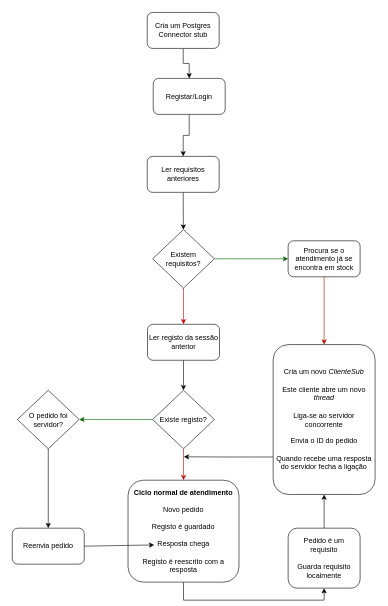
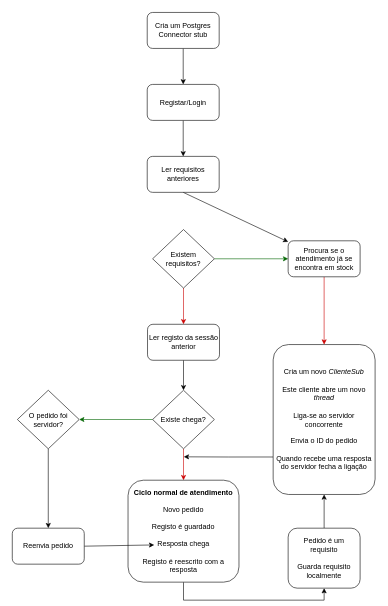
  <mxCell id="0" />
  <mxCell id="1" parent="0" />
  <mxCell id="2" style="edgeStyle=orthogonalEdgeStyle;rounded=0;orthogonalLoop=1;jettySize=auto;html=1;exitX=0.5;exitY=1;exitDx=0;exitDy=0;" parent="1" source="3" target="7" edge="1"><mxGeometry relative="1" as="geometry" /></mxCell>
  <mxCell id="3" value="Cria um Postgres Connector stub" style="rounded=1;whiteSpace=wrap;html=1;" parent="1" vertex="1"><mxGeometry x="245" y="20" width="120" height="60" as="geometry" /></mxCell>
- <mxCell id="4" style="rounded=0;orthogonalLoop=1;jettySize=auto;html=1;exitX=0.5;exitY=1;exitDx=0;exitDy=0;" parent="1" source="5" target="10" edge="1"><mxGeometry relative="1" as="geometry" /></mxCell>
+ <mxCell id="4" style="rounded=0;orthogonalLoop=1;jettySize=auto;html=1;exitX=0.5;exitY=1;exitDx=0;exitDy=0;" parent="1" source="5" target="27" edge="1"><mxGeometry relative="1" as="geometry" /></mxCell>
  <mxCell id="5" value="Ler requisitos anteriores" style="rounded=1;whiteSpace=wrap;html=1;" parent="1" vertex="1"><mxGeometry x="245" y="260" width="120" height="60" as="geometry" /></mxCell>
  <mxCell id="6" style="edgeStyle=orthogonalEdgeStyle;rounded=0;orthogonalLoop=1;jettySize=auto;html=1;exitX=0.5;exitY=1;exitDx=0;exitDy=0;" parent="1" source="7" target="5" edge="1"><mxGeometry relative="1" as="geometry" /></mxCell>
- <mxCell id="7" value="Registar/Login" style="rounded=1;whiteSpace=wrap;html=1;" parent="1" vertex="1"><mxGeometry x="255" y="130" width="120" height="60" as="geometry" /></mxCell>
+ <mxCell id="7" value="Registar/Login" style="rounded=1;whiteSpace=wrap;html=1;" parent="1" vertex="1"><mxGeometry x="245" y="140" width="120" height="60" as="geometry" /></mxCell>
  <mxCell id="8" style="edgeStyle=none;rounded=0;orthogonalLoop=1;jettySize=auto;html=1;exitX=0.5;exitY=1;exitDx=0;exitDy=0;entryX=0.5;entryY=0;entryDx=0;entryDy=0;strokeColor=#CC0000;" parent="1" source="10" target="12" edge="1"><mxGeometry relative="1" as="geometry" /></mxCell>
  <mxCell id="9" style="edgeStyle=orthogonalEdgeStyle;rounded=0;orthogonalLoop=1;jettySize=auto;html=1;exitX=1;exitY=0.5;exitDx=0;exitDy=0;entryX=0;entryY=0.5;entryDx=0;entryDy=0;strokeColor=#006600;" parent="1" source="10" target="27" edge="1"><mxGeometry relative="1" as="geometry" /></mxCell>
  <mxCell id="10" value="Existem requisitos?" style="rhombus;whiteSpace=wrap;html=1;" parent="1" vertex="1"><mxGeometry x="254" y="382" width="103" height="97.58" as="geometry" /></mxCell>
  <mxCell id="11" style="edgeStyle=none;rounded=0;orthogonalLoop=1;jettySize=auto;html=1;exitX=0.5;exitY=1;exitDx=0;exitDy=0;strokeColor=#000000;" parent="1" source="12" target="15" edge="1"><mxGeometry relative="1" as="geometry" /></mxCell>
  <mxCell id="12" value="Ler registo da sessão anterior" style="rounded=1;whiteSpace=wrap;html=1;" parent="1" vertex="1"><mxGeometry x="245.5" y="540" width="120" height="60" as="geometry" /></mxCell>
  <mxCell id="13" style="edgeStyle=none;rounded=0;orthogonalLoop=1;jettySize=auto;html=1;exitX=0;exitY=0.5;exitDx=0;exitDy=0;entryX=1;entryY=0.5;entryDx=0;entryDy=0;strokeColor=#006600;" parent="1" source="15" target="17" edge="1"><mxGeometry relative="1" as="geometry" /></mxCell>
  <mxCell id="14" style="edgeStyle=none;rounded=0;orthogonalLoop=1;jettySize=auto;html=1;exitX=0.5;exitY=1;exitDx=0;exitDy=0;entryX=0.5;entryY=0;entryDx=0;entryDy=0;strokeColor=#CC0000;" parent="1" source="15" target="19" edge="1"><mxGeometry relative="1" as="geometry" /></mxCell>
- <mxCell id="15" value="Existe registo?" style="rhombus;whiteSpace=wrap;html=1;" parent="1" vertex="1"><mxGeometry x="254" y="650" width="103" height="97.58" as="geometry" /></mxCell>
+ <mxCell id="15" value="Existe chega?" style="rhombus;whiteSpace=wrap;html=1;" parent="1" vertex="1"><mxGeometry x="254" y="650" width="103" height="97.58" as="geometry" /></mxCell>
  <mxCell id="16" style="edgeStyle=none;rounded=0;orthogonalLoop=1;jettySize=auto;html=1;exitX=0.5;exitY=1;exitDx=0;exitDy=0;entryX=0.5;entryY=0;entryDx=0;entryDy=0;strokeColor=#000000;" parent="1" source="17" target="21" edge="1"><mxGeometry relative="1" as="geometry" /></mxCell>
  <mxCell id="17" value="O pedido foi servidor?" style="rhombus;whiteSpace=wrap;html=1;" parent="1" vertex="1"><mxGeometry x="28.5" y="650" width="103" height="97.58" as="geometry" /></mxCell>
  <mxCell id="18" style="edgeStyle=orthogonalEdgeStyle;rounded=0;orthogonalLoop=1;jettySize=auto;html=1;exitX=0.5;exitY=1;exitDx=0;exitDy=0;entryX=0.5;entryY=1;entryDx=0;entryDy=0;strokeColor=#000000;" parent="1" source="19" target="23" edge="1"><mxGeometry relative="1" as="geometry" /></mxCell>
  <mxCell id="19" value="&lt;b&gt;Ciclo normal de atendimento&lt;/b&gt;&lt;br&gt;&lt;br&gt;Novo pedido&lt;br&gt;&lt;br&gt;Registo é guardado&lt;br&gt;&lt;br&gt;Resposta chega&lt;br&gt;&lt;br&gt;Registo é reescrito com a resposta" style="rounded=1;whiteSpace=wrap;html=1;" parent="1" vertex="1"><mxGeometry x="213" y="800" width="185" height="170" as="geometry" /></mxCell>
  <mxCell id="20" style="edgeStyle=none;rounded=0;orthogonalLoop=1;jettySize=auto;html=1;exitX=1;exitY=0.5;exitDx=0;exitDy=0;entryX=0.236;entryY=0.635;entryDx=0;entryDy=0;entryPerimeter=0;strokeColor=#000000;" parent="1" source="21" target="19" edge="1"><mxGeometry relative="1" as="geometry" /></mxCell>
  <mxCell id="21" value="Reenvia pedido" style="rounded=1;whiteSpace=wrap;html=1;" parent="1" vertex="1"><mxGeometry x="20" y="880" width="120" height="60" as="geometry" /></mxCell>
  <mxCell id="22" style="edgeStyle=orthogonalEdgeStyle;rounded=0;orthogonalLoop=1;jettySize=auto;html=1;exitX=0.5;exitY=0;exitDx=0;exitDy=0;entryX=0.5;entryY=1;entryDx=0;entryDy=0;strokeColor=#000000;" parent="1" source="23" target="25" edge="1"><mxGeometry relative="1" as="geometry" /></mxCell>
  <mxCell id="23" value="Pedido é um&lt;br&gt;requisito&lt;br&gt;&lt;br&gt;Guarda requisito localmente" style="rounded=1;whiteSpace=wrap;html=1;" parent="1" vertex="1"><mxGeometry x="480" y="880" width="120" height="100" as="geometry" /></mxCell>
  <mxCell id="24" style="edgeStyle=orthogonalEdgeStyle;rounded=0;orthogonalLoop=1;jettySize=auto;html=1;exitX=0;exitY=0.75;exitDx=0;exitDy=0;strokeColor=#000000;" parent="1" source="25" edge="1"><mxGeometry relative="1" as="geometry"><mxPoint x="306" y="761" as="targetPoint" /></mxGeometry></mxCell>
  <mxCell id="25" value="Cria um novo &lt;i&gt;ClienteSub&lt;/i&gt;&lt;br&gt;&lt;br&gt;Este cliente abre um novo &lt;i&gt;thread&lt;/i&gt;&lt;br&gt;&lt;br&gt;Liga-se ao servidor concorrente&lt;br&gt;&lt;br&gt;Envia o ID do pedido&lt;br&gt;&lt;br&gt;Quando recebe uma resposta do servidor fecha a ligação" style="rounded=1;whiteSpace=wrap;html=1;" parent="1" vertex="1"><mxGeometry x="455" y="573.79" width="170" height="250" as="geometry" /></mxCell>
  <mxCell id="26" style="edgeStyle=orthogonalEdgeStyle;rounded=0;orthogonalLoop=1;jettySize=auto;html=1;exitX=0.5;exitY=1;exitDx=0;exitDy=0;entryX=0.5;entryY=0;entryDx=0;entryDy=0;strokeColor=#CC0000;" parent="1" source="27" target="25" edge="1"><mxGeometry relative="1" as="geometry" /></mxCell>
  <mxCell id="27" value="Procura se o atendimento já se encontra em stock" style="rounded=1;whiteSpace=wrap;html=1;" parent="1" vertex="1"><mxGeometry x="480" y="400.79" width="120" height="60" as="geometry" /></mxCell>
